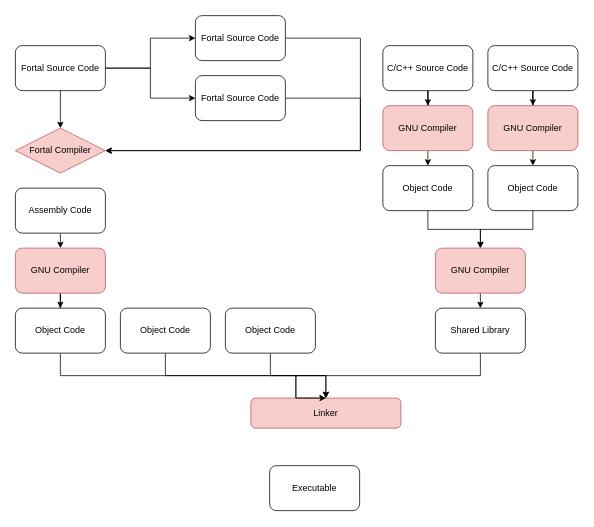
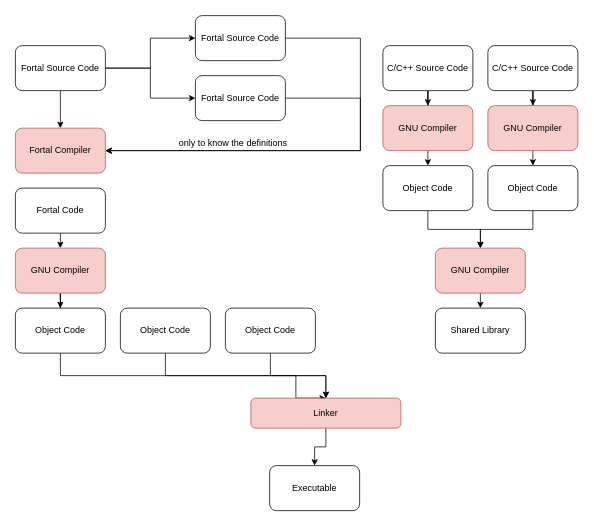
  <mxCell id="0" />
  <mxCell id="1" parent="0" />
  <mxCell id="2" value="" style="edgeStyle=orthogonalEdgeStyle;rounded=0;orthogonalLoop=1;jettySize=auto;html=1;" edge="1" parent="1" source="5" target="6"><mxGeometry relative="1" as="geometry" /></mxCell>
  <mxCell id="3" value="" style="edgeStyle=orthogonalEdgeStyle;rounded=0;orthogonalLoop=1;jettySize=auto;html=1;" edge="1" parent="1" source="5" target="8"><mxGeometry relative="1" as="geometry" /></mxCell>
  <mxCell id="4" style="edgeStyle=orthogonalEdgeStyle;rounded=0;orthogonalLoop=1;jettySize=auto;html=1;exitX=1;exitY=0.5;exitDx=0;exitDy=0;entryX=0;entryY=0.5;entryDx=0;entryDy=0;" edge="1" parent="1" source="5" target="10"><mxGeometry relative="1" as="geometry" /></mxCell>
  <mxCell id="5" value="Fortal Source Code" style="rounded=1;whiteSpace=wrap;html=1;" vertex="1" parent="1"><mxGeometry x="20" y="60" width="120" height="60" as="geometry" /></mxCell>
- <mxCell id="6" value="Fortal Compiler" style="rhombus;whiteSpace=wrap;html=1;shadow=0;sketch=0;glass=0;fillColor=#f8cecc;strokeColor=#b85450;" vertex="1" parent="1"><mxGeometry x="20" y="170" width="120" height="60" as="geometry" /></mxCell>
+ <mxCell id="6" value="Fortal Compiler" style="whiteSpace=wrap;html=1;rounded=1;shadow=0;sketch=0;glass=0;fillColor=#f8cecc;strokeColor=#b85450;" vertex="1" parent="1"><mxGeometry x="20" y="170" width="120" height="60" as="geometry" /></mxCell>
  <mxCell id="7" style="edgeStyle=orthogonalEdgeStyle;rounded=0;orthogonalLoop=1;jettySize=auto;html=1;entryX=1;entryY=0.5;entryDx=0;entryDy=0;" edge="1" parent="1" source="8" target="6"><mxGeometry relative="1" as="geometry"><Array as="points"><mxPoint x="480" y="50" /><mxPoint x="480" y="200" /></Array></mxGeometry></mxCell>
  <mxCell id="8" value="Fortal Source Code" style="whiteSpace=wrap;html=1;rounded=1;" vertex="1" parent="1"><mxGeometry x="260" y="20" width="120" height="60" as="geometry" /></mxCell>
  <mxCell id="9" style="edgeStyle=orthogonalEdgeStyle;rounded=0;orthogonalLoop=1;jettySize=auto;html=1;exitX=1;exitY=0.5;exitDx=0;exitDy=0;entryX=1;entryY=0.5;entryDx=0;entryDy=0;" edge="1" parent="1" source="10" target="6"><mxGeometry relative="1" as="geometry"><Array as="points"><mxPoint x="480" y="130" /><mxPoint x="480" y="200" /></Array></mxGeometry></mxCell>
  <mxCell id="10" value="Fortal Source Code" style="whiteSpace=wrap;html=1;rounded=1;" vertex="1" parent="1"><mxGeometry x="260" y="100" width="120" height="60" as="geometry" /></mxCell>
+ <mxCell id="11" value="only to know the definitions" style="text;html=1;align=center;verticalAlign=middle;resizable=0;points=[];autosize=1;strokeColor=none;fillColor=none;" vertex="1" parent="1"><mxGeometry x="230" y="180" width="160" height="20" as="geometry" /></mxCell>
  <mxCell id="12" style="edgeStyle=orthogonalEdgeStyle;rounded=0;orthogonalLoop=1;jettySize=auto;html=1;entryX=0.5;entryY=0;entryDx=0;entryDy=0;" edge="1" parent="1" source="13" target="17"><mxGeometry relative="1" as="geometry"><Array as="points"><mxPoint x="80" y="500" /><mxPoint x="394" y="500" /></Array></mxGeometry></mxCell>
  <mxCell id="13" value="Object Code" style="whiteSpace=wrap;html=1;rounded=1;shadow=0;glass=0;sketch=0;" vertex="1" parent="1"><mxGeometry x="20" y="410" width="120" height="60" as="geometry" /></mxCell>
  <mxCell id="14" style="edgeStyle=orthogonalEdgeStyle;rounded=0;orthogonalLoop=1;jettySize=auto;html=1;entryX=0.5;entryY=0;entryDx=0;entryDy=0;" edge="1" parent="1" source="15" target="34"><mxGeometry relative="1" as="geometry" /></mxCell>
  <mxCell id="15" value="Object Code" style="whiteSpace=wrap;html=1;rounded=1;shadow=0;glass=0;sketch=0;" vertex="1" parent="1"><mxGeometry x="510" y="220" width="120" height="60" as="geometry" /></mxCell>
+ <mxCell id="16" value="" style="edgeStyle=orthogonalEdgeStyle;rounded=0;orthogonalLoop=1;jettySize=auto;html=1;" edge="1" parent="1" source="17" target="18"><mxGeometry relative="1" as="geometry" /></mxCell>
  <mxCell id="17" value="Linker" style="whiteSpace=wrap;html=1;rounded=1;shadow=0;sketch=0;glass=0;fillColor=#f8cecc;strokeColor=#b85450;" vertex="1" parent="1"><mxGeometry x="334" y="530" width="200" height="40" as="geometry" /></mxCell>
  <mxCell id="18" value="Executable" style="whiteSpace=wrap;html=1;rounded=1;shadow=0;glass=0;sketch=0;" vertex="1" parent="1"><mxGeometry x="359" y="620" width="120" height="60" as="geometry" /></mxCell>
  <mxCell id="19" value="" style="edgeStyle=orthogonalEdgeStyle;rounded=0;orthogonalLoop=1;jettySize=auto;html=1;" edge="1" parent="1" source="20" target="22"><mxGeometry relative="1" as="geometry" /></mxCell>
  <mxCell id="20" value="C/C++ Source Code" style="whiteSpace=wrap;html=1;rounded=1;shadow=0;glass=0;sketch=0;" vertex="1" parent="1"><mxGeometry x="510" y="60" width="120" height="60" as="geometry" /></mxCell>
  <mxCell id="21" style="edgeStyle=orthogonalEdgeStyle;rounded=0;orthogonalLoop=1;jettySize=auto;html=1;exitX=0.5;exitY=1;exitDx=0;exitDy=0;entryX=0.5;entryY=0;entryDx=0;entryDy=0;" edge="1" parent="1" source="22" target="15"><mxGeometry relative="1" as="geometry" /></mxCell>
  <mxCell id="22" value="GNU Compiler" style="whiteSpace=wrap;html=1;rounded=1;shadow=0;glass=0;sketch=0;fillColor=#f8cecc;strokeColor=#b85450;" vertex="1" parent="1"><mxGeometry x="510" y="140" width="120" height="60" as="geometry" /></mxCell>
  <mxCell id="23" style="edgeStyle=orthogonalEdgeStyle;rounded=0;orthogonalLoop=1;jettySize=auto;html=1;exitX=0.5;exitY=1;exitDx=0;exitDy=0;entryX=0.5;entryY=0;entryDx=0;entryDy=0;" edge="1" parent="1" source="24" target="26"><mxGeometry relative="1" as="geometry" /></mxCell>
- <mxCell id="24" value="Assembly Code" style="whiteSpace=wrap;html=1;rounded=1;shadow=0;glass=0;sketch=0;" vertex="1" parent="1"><mxGeometry x="20" y="250" width="120" height="60" as="geometry" /></mxCell>
+ <mxCell id="24" value="Fortal Code" style="whiteSpace=wrap;html=1;rounded=1;shadow=0;glass=0;sketch=0;" vertex="1" parent="1"><mxGeometry x="20" y="250" width="120" height="60" as="geometry" /></mxCell>
  <mxCell id="25" style="edgeStyle=orthogonalEdgeStyle;rounded=0;orthogonalLoop=1;jettySize=auto;html=1;exitX=0.5;exitY=1;exitDx=0;exitDy=0;" edge="1" parent="1" source="26" target="13"><mxGeometry relative="1" as="geometry" /></mxCell>
  <mxCell id="26" value="GNU Compiler" style="whiteSpace=wrap;html=1;rounded=1;shadow=0;glass=0;sketch=0;fillColor=#f8cecc;strokeColor=#b85450;" vertex="1" parent="1"><mxGeometry x="20" y="330" width="120" height="60" as="geometry" /></mxCell>
  <mxCell id="27" style="edgeStyle=orthogonalEdgeStyle;rounded=0;orthogonalLoop=1;jettySize=auto;html=1;exitX=0.5;exitY=1;exitDx=0;exitDy=0;entryX=0.5;entryY=0;entryDx=0;entryDy=0;" edge="1" parent="1" source="28" target="34"><mxGeometry relative="1" as="geometry" /></mxCell>
  <mxCell id="28" value="Object Code" style="whiteSpace=wrap;html=1;rounded=1;shadow=0;glass=0;sketch=0;" vertex="1" parent="1"><mxGeometry x="650" y="220" width="120" height="60" as="geometry" /></mxCell>
  <mxCell id="29" value="" style="edgeStyle=orthogonalEdgeStyle;rounded=0;orthogonalLoop=1;jettySize=auto;html=1;" edge="1" parent="1" source="30" target="32"><mxGeometry relative="1" as="geometry" /></mxCell>
  <mxCell id="30" value="C/C++ Source Code" style="whiteSpace=wrap;html=1;rounded=1;shadow=0;glass=0;sketch=0;" vertex="1" parent="1"><mxGeometry x="650" y="60" width="120" height="60" as="geometry" /></mxCell>
  <mxCell id="31" style="edgeStyle=orthogonalEdgeStyle;rounded=0;orthogonalLoop=1;jettySize=auto;html=1;exitX=0.5;exitY=1;exitDx=0;exitDy=0;entryX=0.5;entryY=0;entryDx=0;entryDy=0;" edge="1" parent="1" source="32" target="28"><mxGeometry relative="1" as="geometry" /></mxCell>
  <mxCell id="32" value="GNU Compiler" style="whiteSpace=wrap;html=1;rounded=1;shadow=0;glass=0;sketch=0;fillColor=#f8cecc;strokeColor=#b85450;" vertex="1" parent="1"><mxGeometry x="650" y="140" width="120" height="60" as="geometry" /></mxCell>
  <mxCell id="33" style="edgeStyle=orthogonalEdgeStyle;rounded=0;orthogonalLoop=1;jettySize=auto;html=1;exitX=0.5;exitY=1;exitDx=0;exitDy=0;entryX=0.5;entryY=0;entryDx=0;entryDy=0;" edge="1" parent="1" source="34" target="36"><mxGeometry relative="1" as="geometry" /></mxCell>
  <mxCell id="34" value="GNU Compiler" style="whiteSpace=wrap;html=1;rounded=1;shadow=0;glass=0;sketch=0;fillColor=#f8cecc;strokeColor=#b85450;" vertex="1" parent="1"><mxGeometry x="580" y="330" width="120" height="60" as="geometry" /></mxCell>
- <mxCell id="35" style="edgeStyle=orthogonalEdgeStyle;rounded=0;orthogonalLoop=1;jettySize=auto;html=1;entryX=0.5;entryY=0;entryDx=0;entryDy=0;" edge="1" parent="1" source="36" target="17"><mxGeometry relative="1" as="geometry"><Array as="points"><mxPoint x="640" y="500" /><mxPoint x="394" y="500" /></Array></mxGeometry></mxCell>
  <mxCell id="36" value="Shared Library" style="whiteSpace=wrap;html=1;rounded=1;shadow=0;glass=0;sketch=0;" vertex="1" parent="1"><mxGeometry x="580" y="410" width="120" height="60" as="geometry" /></mxCell>
  <mxCell id="37" style="edgeStyle=orthogonalEdgeStyle;rounded=0;orthogonalLoop=1;jettySize=auto;html=1;exitX=0.5;exitY=1;exitDx=0;exitDy=0;entryX=0.5;entryY=0;entryDx=0;entryDy=0;" edge="1" parent="1" source="38" target="17"><mxGeometry relative="1" as="geometry" /></mxCell>
  <mxCell id="38" value="Object Code" style="whiteSpace=wrap;html=1;rounded=1;shadow=0;glass=0;sketch=0;" vertex="1" parent="1"><mxGeometry x="160" y="410" width="120" height="60" as="geometry" /></mxCell>
  <mxCell id="39" style="edgeStyle=orthogonalEdgeStyle;rounded=0;orthogonalLoop=1;jettySize=auto;html=1;exitX=0.5;exitY=1;exitDx=0;exitDy=0;entryX=0.5;entryY=0;entryDx=0;entryDy=0;" edge="1" parent="1" source="40" target="17"><mxGeometry relative="1" as="geometry"><mxPoint x="400" y="510" as="targetPoint" /></mxGeometry></mxCell>
  <mxCell id="40" value="Object Code" style="whiteSpace=wrap;html=1;rounded=1;shadow=0;glass=0;sketch=0;" vertex="1" parent="1"><mxGeometry x="300" y="410" width="120" height="60" as="geometry" /></mxCell>
